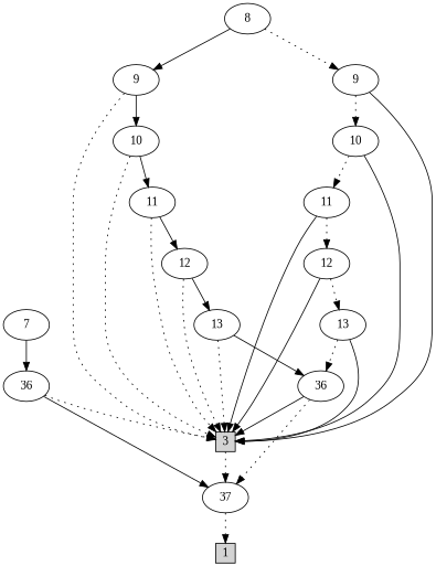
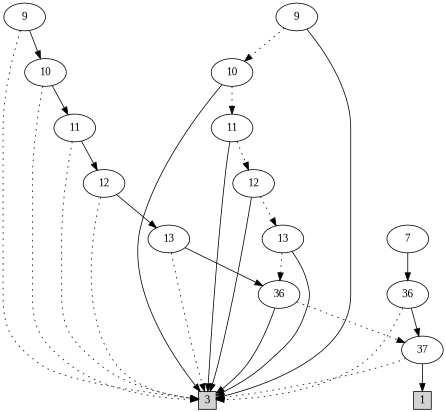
  digraph {
    fontname="Liberation Serif"
    node [fontname="Liberation Serif"]
    edge [fontname="Liberation Serif" style=filled]
    n1 [height=0.3 label=3 shape=box style=filled width=0.3]
    n2 [height=0.3 label=1 shape=box style=filled width=0.3]
    n3 [label=7]
    n4 [label=36]
-   n5 [label=8]
    n6 [label=9]
    n7 [label=9]
    n8 [label=37]
    n9 [label=10]
    n10 [label=10]
    n11 [label=11]
    n12 [label=11]
    n13 [label=12]
    n14 [label=13]
    n15 [label=36]
    n16 [label=12]
    n17 [label=13]
    n3 -> n4
    n4 -> n1 [style=dotted]
    n4 -> n8
-   n5 -> n6 [style=dotted]
-   n5 -> n7
    n6 -> n1
    n6 -> n9 [style=dotted]
    n7 -> n1 [style=dotted]
    n7 -> n10
-   n1 -> n8 [style=dotted]
-   n8 -> n2 [style=dotted]
+   n8 -> n1 [style=dotted]
+   n8 -> n2
    n9 -> n1
    n9 -> n11 [style=dotted]
    n10 -> n1 [style=dotted]
    n10 -> n12
    n11 -> n1
    n11 -> n13 [style=dotted]
    n12 -> n1 [style=dotted]
    n12 -> n16
    n13 -> n1
    n13 -> n14 [style=dotted]
    n14 -> n1
    n14 -> n15 [style=dotted]
    n15 -> n1
    n15 -> n8 [style=dotted]
    n16 -> n1 [style=dotted]
    n16 -> n17
    n17 -> n1 [style=dotted]
    n17 -> n15
  }
